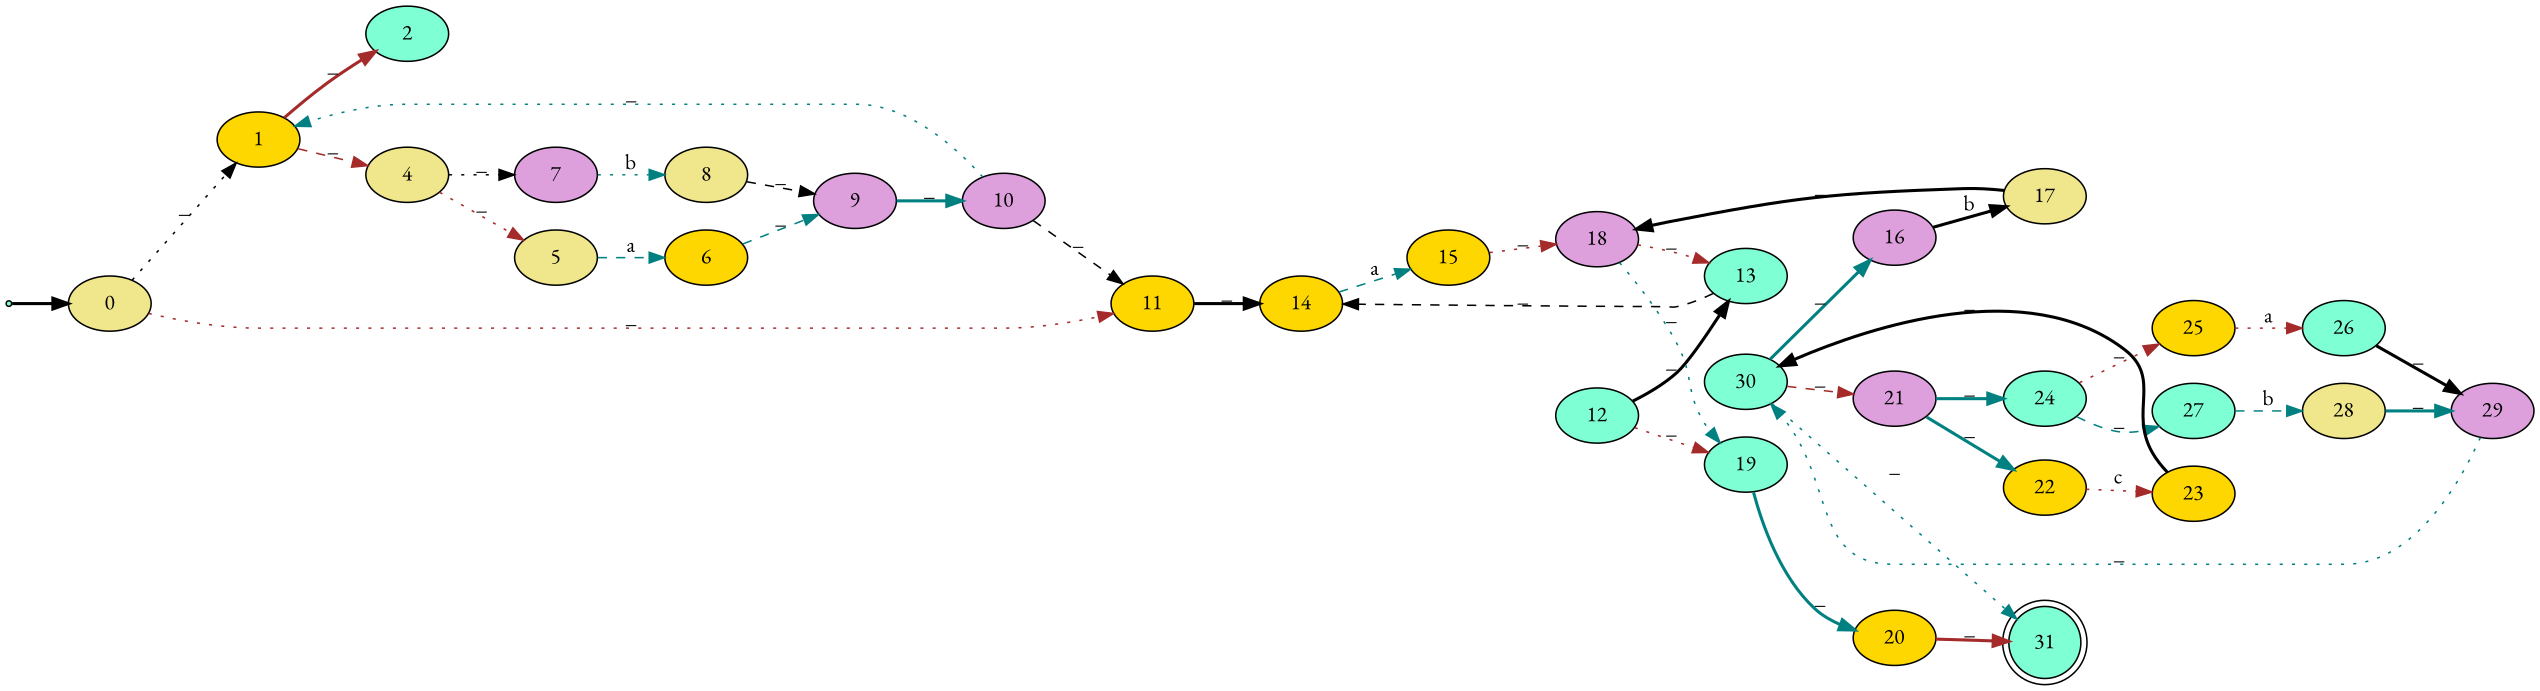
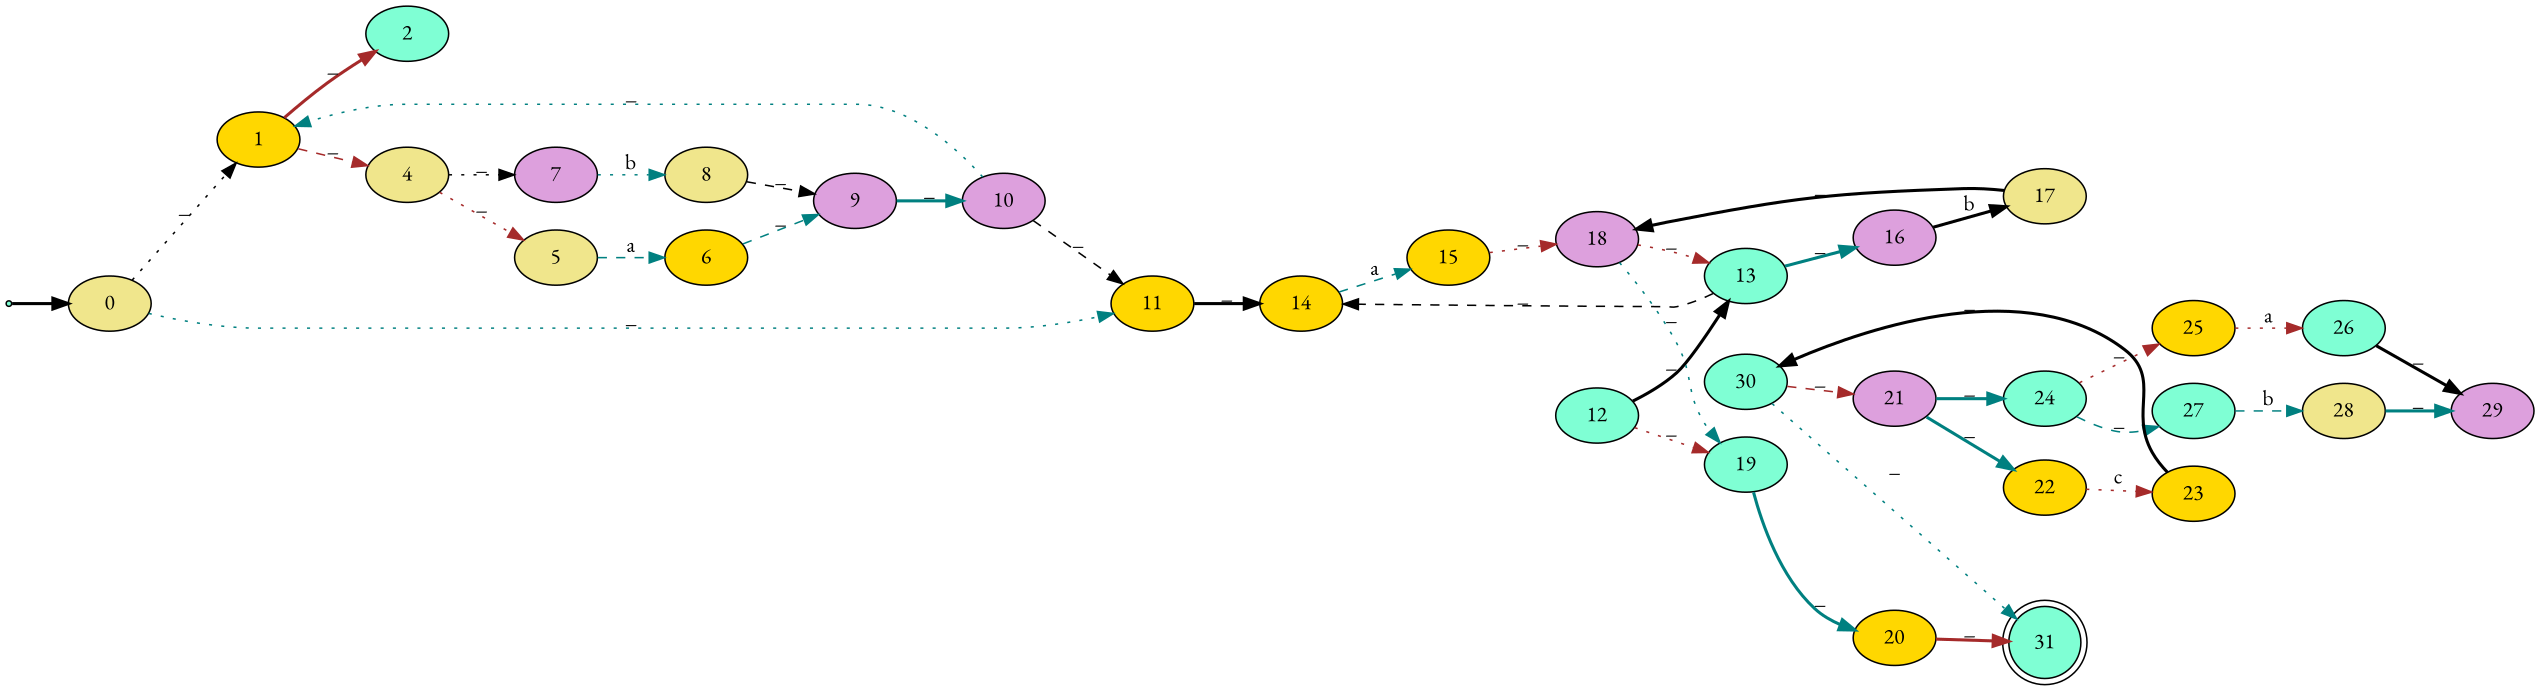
  digraph {
    fontname="EB Garamond"
    rankdir=LR
    node [fillcolor=aquamarine fontname="EB Garamond" style=filled]
    edge [color=teal fontname="EB Garamond" style=bold]
    inic [shape=point]
    0 [fillcolor=khaki]
    1 [fillcolor=gold]
    11 [fillcolor=gold]
    2
    4 [fillcolor=khaki]
    14 [fillcolor=gold]
    5 [fillcolor=khaki]
    7 [fillcolor=plum]
    12
    13
    19
    6 [fillcolor=gold]
    8 [fillcolor=khaki]
    10 [fillcolor=plum]
    9 [fillcolor=plum]
    16 [fillcolor=plum]
    20 [fillcolor=gold]
    15 [fillcolor=gold]
    17 [fillcolor=khaki]
    31 [shape=doublecircle]
    18 [fillcolor=plum]
    21 [fillcolor=plum]
    24
    22 [fillcolor=gold]
    27
    25 [fillcolor=gold]
    23 [fillcolor=gold]
    28 [fillcolor=khaki]
    26
    30
    29 [fillcolor=plum]
    inic -> 0 [color=black]
    0 -> 1 [color=black label=_ style=dotted]
-   0 -> 11 [color=brown label=_ style=dotted]
+   0 -> 11 [label=_ style=dotted]
    1 -> 2 [color=brown label=_]
    1 -> 4 [color=brown label=_ style=dashed]
    11 -> 14 [color=black label=_]
    4 -> 5 [color=brown label=_ style=dotted]
    4 -> 7 [color=black label=_ style=dotted]
    14 -> 15 [label=a style=dashed]
    5 -> 6 [label=a style=dashed]
    7 -> 8 [label=b style=dotted]
    12 -> 13 [color=black label=_]
    12 -> 19 [color=brown label=_ style=dotted]
    13 -> 14 [color=black label=_ style=dashed]
-   30 -> 16 [label=_]
+   13 -> 16 [label=_]
    19 -> 20 [label=_]
    6 -> 9 [label=_ style=dashed]
    8 -> 9 [color=black label=_ style=dashed]
    10 -> 1 [label=_ style=dotted]
    10 -> 11 [color=black label=_ style=dashed]
    9 -> 10 [label=_]
    16 -> 17 [color=black label=b]
    20 -> 31 [color=brown label=_]
    15 -> 18 [color=brown label=_ style=dotted]
    17 -> 18 [color=black label=_]
    18 -> 13 [color=brown label=_ style=dotted]
    18 -> 19 [label=_ style=dotted]
    21 -> 24 [label=_]
    21 -> 22 [label=_]
    24 -> 27 [label=_ style=dashed]
    24 -> 25 [color=brown label=_ style=dotted]
    22 -> 23 [color=brown label=c style=dotted]
    27 -> 28 [label=b style=dashed]
    25 -> 26 [color=brown label=a style=dotted]
    23 -> 30 [color=black label=_]
    28 -> 29 [label=_]
    26 -> 29 [color=black label=_]
    30 -> 31 [label=_ style=dotted]
    30 -> 21 [color=brown label=_ style=dashed]
-   29 -> 30 [label=_ style=dotted]
  }
